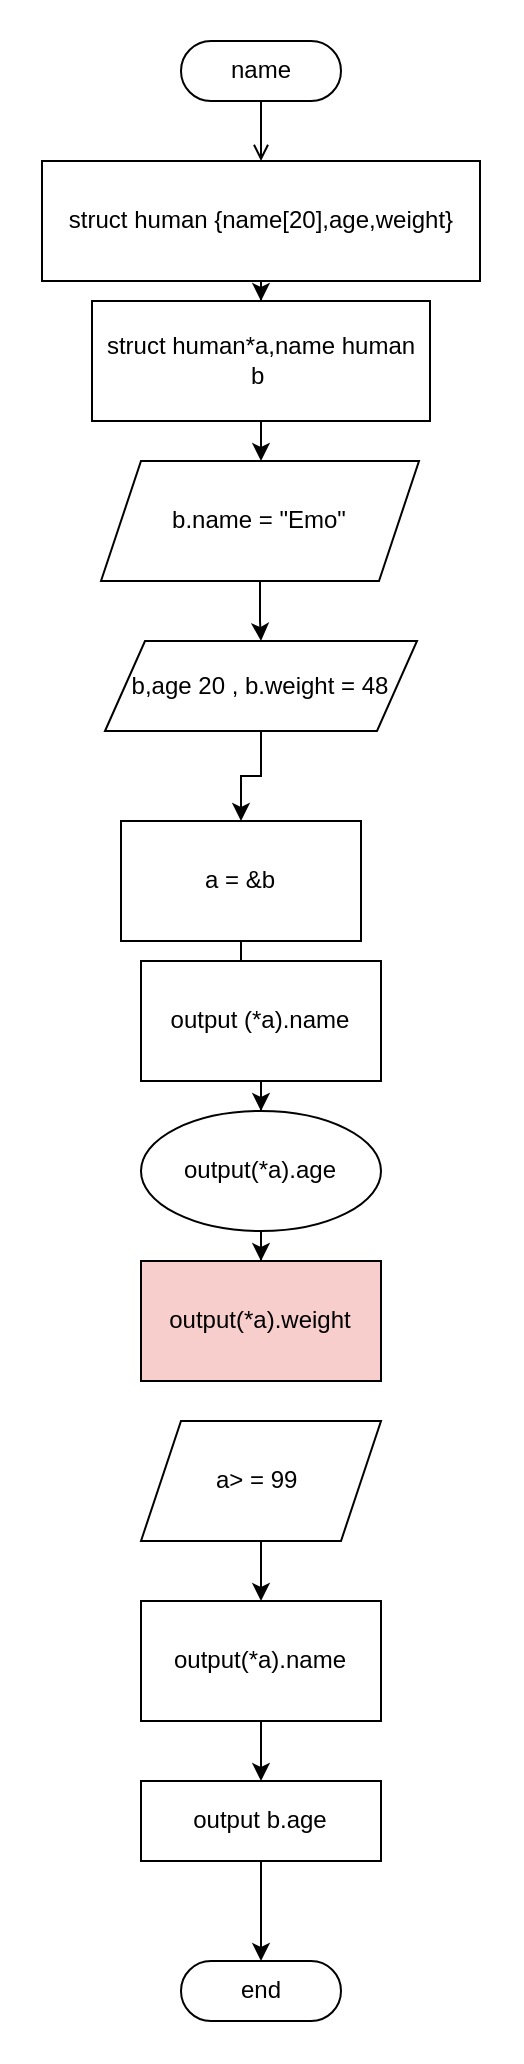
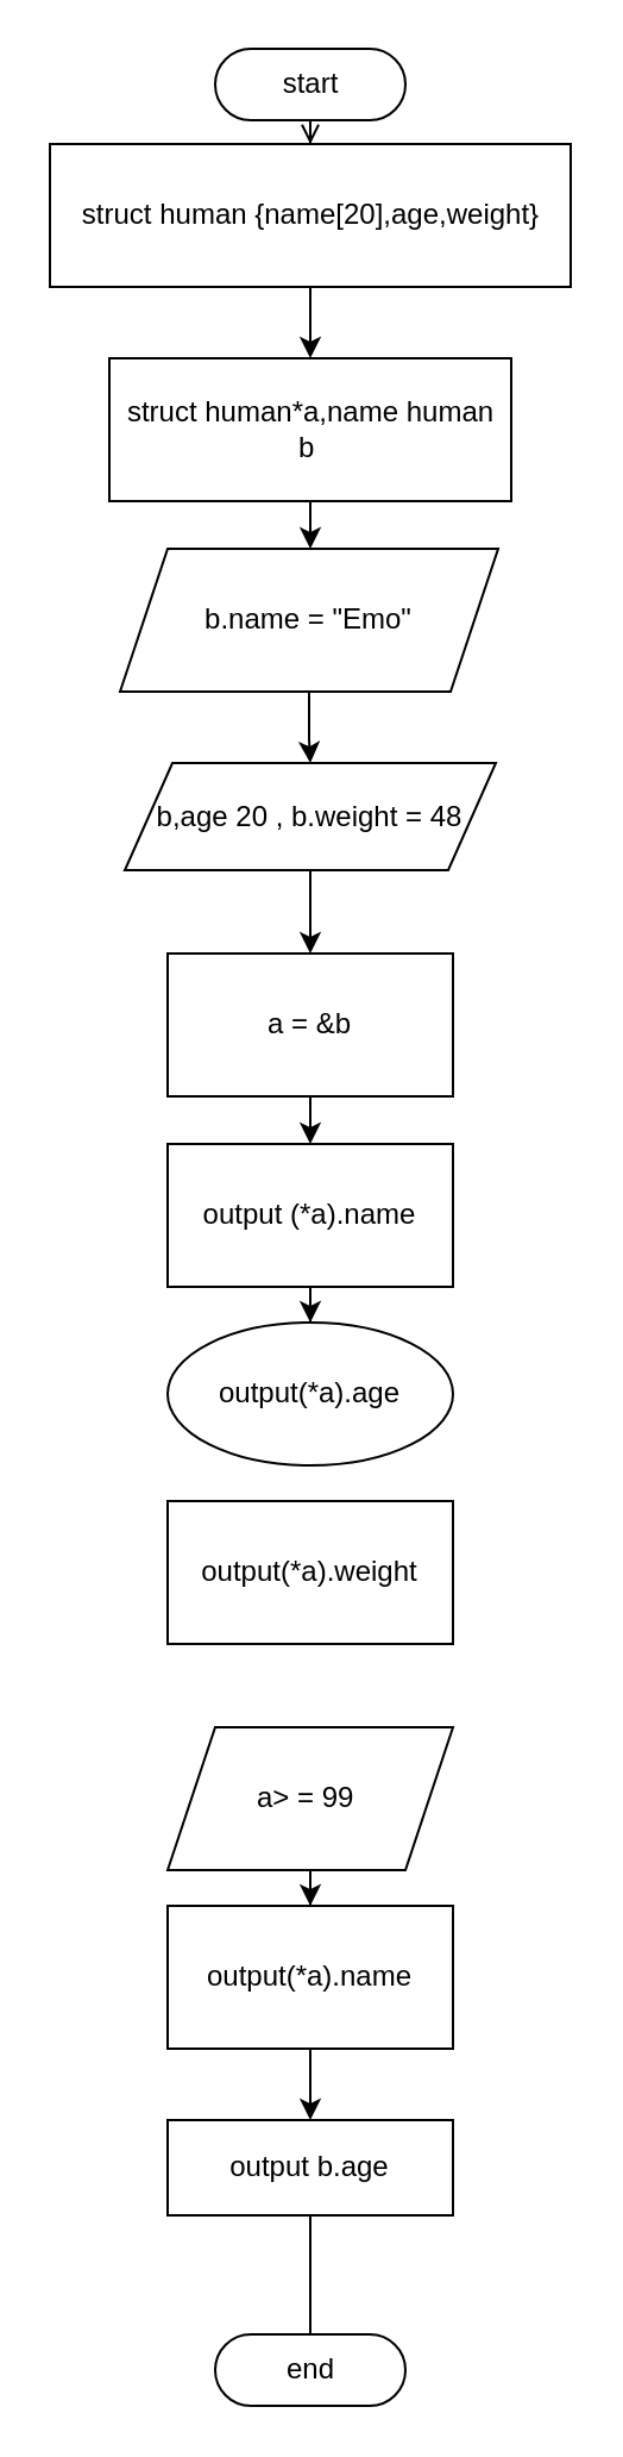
  <mxCell id="0" />
  <mxCell id="1" parent="0" />
  <mxCell id="2" style="edgeStyle=orthogonalEdgeStyle;rounded=0;orthogonalLoop=1;jettySize=auto;html=1;entryX=0.5;entryY=0;entryDx=0;entryDy=0;endArrow=open;" edge="1" parent="1" source="3" target="5"><mxGeometry relative="1" as="geometry" /></mxCell>
- <mxCell id="3" value="name" style="html=1;dashed=0;whitespace=wrap;shape=mxgraph.dfd.start" vertex="1" parent="1"><mxGeometry x="90" y="20" width="80" height="30" as="geometry" /></mxCell>
+ <mxCell id="3" value="start" style="html=1;dashed=0;whitespace=wrap;shape=mxgraph.dfd.start" vertex="1" parent="1"><mxGeometry x="90" y="20" width="80" height="30" as="geometry" /></mxCell>
  <mxCell id="4" style="edgeStyle=orthogonalEdgeStyle;rounded=0;orthogonalLoop=1;jettySize=auto;html=1;entryX=0.5;entryY=0;entryDx=0;entryDy=0;" edge="1" parent="1" source="5" target="7"><mxGeometry relative="1" as="geometry" /></mxCell>
- <mxCell id="5" value="struct human&amp;nbsp;&lt;span style=&quot;background-color: initial;&quot;&gt;{name[20],age,weight}&lt;/span&gt;" style="rounded=0;whiteSpace=wrap;html=1;" vertex="1" parent="1"><mxGeometry x="20.5" y="80" width="219" height="60" as="geometry" /></mxCell>
+ <mxCell id="5" value="struct human&amp;nbsp;&lt;span style=&quot;background-color: initial;&quot;&gt;{name[20],age,weight}&lt;/span&gt;" style="rounded=0;whiteSpace=wrap;html=1;" vertex="1" parent="1"><mxGeometry x="20.5" y="60" width="219" height="60" as="geometry" /></mxCell>
  <mxCell id="6" style="edgeStyle=orthogonalEdgeStyle;rounded=0;orthogonalLoop=1;jettySize=auto;html=1;entryX=0.5;entryY=0;entryDx=0;entryDy=0;" edge="1" parent="1" source="7"><mxGeometry relative="1" as="geometry"><mxPoint x="130" y="230" as="targetPoint" /></mxGeometry></mxCell>
  <mxCell id="7" value="struct human*a,name human b&amp;nbsp;" style="rounded=0;whiteSpace=wrap;html=1;" vertex="1" parent="1"><mxGeometry x="45.5" y="150" width="169" height="60" as="geometry" /></mxCell>
  <mxCell id="8" style="edgeStyle=orthogonalEdgeStyle;rounded=0;orthogonalLoop=1;jettySize=auto;html=1;entryX=0.5;entryY=0;entryDx=0;entryDy=0;" edge="1" parent="1" source="9" target="11"><mxGeometry relative="1" as="geometry" /></mxCell>
  <mxCell id="9" value="b.name = &quot;Emo&quot;" style="shape=parallelogram;perimeter=parallelogramPerimeter;whiteSpace=wrap;html=1;fixedSize=1;" vertex="1" parent="1"><mxGeometry x="50" y="230" width="159" height="60" as="geometry" /></mxCell>
  <mxCell id="10" style="edgeStyle=orthogonalEdgeStyle;rounded=0;orthogonalLoop=1;jettySize=auto;html=1;entryX=0.5;entryY=0;entryDx=0;entryDy=0;" edge="1" parent="1" source="11" target="13"><mxGeometry relative="1" as="geometry" /></mxCell>
  <mxCell id="11" value="b,age 20 , b.weight = 48" style="shape=parallelogram;perimeter=parallelogramPerimeter;whiteSpace=wrap;html=1;fixedSize=1;" vertex="1" parent="1"><mxGeometry x="52" y="320" width="156" height="45" as="geometry" /></mxCell>
  <mxCell id="12" style="edgeStyle=orthogonalEdgeStyle;rounded=0;orthogonalLoop=1;jettySize=auto;html=1;entryX=0.5;entryY=0;entryDx=0;entryDy=0;" edge="1" parent="1" source="13"><mxGeometry relative="1" as="geometry"><mxPoint x="130" y="480" as="targetPoint" /></mxGeometry></mxCell>
- <mxCell id="13" value="a = &amp;amp;b" style="rounded=0;whiteSpace=wrap;html=1;" vertex="1" parent="1"><mxGeometry x="60" y="410" width="120" height="60" as="geometry" /></mxCell>
+ <mxCell id="13" value="a = &amp;amp;b" style="rounded=0;whiteSpace=wrap;html=1;" vertex="1" parent="1"><mxGeometry x="70" y="400" width="120" height="60" as="geometry" /></mxCell>
  <mxCell id="14" style="edgeStyle=orthogonalEdgeStyle;rounded=0;orthogonalLoop=1;jettySize=auto;html=1;" edge="1" parent="1" source="16"><mxGeometry relative="1" as="geometry"><mxPoint x="130" y="520" as="targetPoint" /></mxGeometry></mxCell>
  <mxCell id="15" style="edgeStyle=orthogonalEdgeStyle;rounded=0;orthogonalLoop=1;jettySize=auto;html=1;entryX=0.5;entryY=0;entryDx=0;entryDy=0;" edge="1" parent="1" source="16" target="18"><mxGeometry relative="1" as="geometry" /></mxCell>
  <mxCell id="16" value="output (*a).name" style="rounded=0;whiteSpace=wrap;html=1;" vertex="1" parent="1"><mxGeometry x="70" y="480" width="120" height="60" as="geometry" /></mxCell>
- <mxCell id="17" style="edgeStyle=orthogonalEdgeStyle;rounded=0;orthogonalLoop=1;jettySize=auto;html=1;entryX=0.5;entryY=0;entryDx=0;entryDy=0;" edge="1" parent="1" source="18" target="19"><mxGeometry relative="1" as="geometry" /></mxCell>
  <mxCell id="18" value="output(*a).age" style="ellipse;whiteSpace=wrap;html=1;" vertex="1" parent="1"><mxGeometry x="70" y="555" width="120" height="60" as="geometry" /></mxCell>
- <mxCell id="19" value="output(*a).weight" style="rounded=0;whiteSpace=wrap;html=1;fillColor=#f8cecc;" vertex="1" parent="1"><mxGeometry x="70" y="630" width="120" height="60" as="geometry" /></mxCell>
+ <mxCell id="19" value="output(*a).weight" style="rounded=0;whiteSpace=wrap;html=1;" vertex="1" parent="1"><mxGeometry x="70" y="630" width="120" height="60" as="geometry" /></mxCell>
  <mxCell id="20" style="edgeStyle=orthogonalEdgeStyle;rounded=0;orthogonalLoop=1;jettySize=auto;html=1;" edge="1" parent="1" source="21" target="23"><mxGeometry relative="1" as="geometry" /></mxCell>
- <mxCell id="21" value="a&amp;gt; = 99&amp;nbsp;" style="shape=parallelogram;perimeter=parallelogramPerimeter;whiteSpace=wrap;html=1;fixedSize=1;" vertex="1" parent="1"><mxGeometry x="70" y="710" width="120" height="60" as="geometry" /></mxCell>
+ <mxCell id="21" value="a&amp;gt; = 99&amp;nbsp;" style="shape=parallelogram;perimeter=parallelogramPerimeter;whiteSpace=wrap;html=1;fixedSize=1;" vertex="1" parent="1"><mxGeometry x="70" y="725" width="120" height="60" as="geometry" /></mxCell>
  <mxCell id="22" style="edgeStyle=orthogonalEdgeStyle;rounded=0;orthogonalLoop=1;jettySize=auto;html=1;entryX=0.5;entryY=0;entryDx=0;entryDy=0;" edge="1" parent="1" source="23" target="25"><mxGeometry relative="1" as="geometry" /></mxCell>
  <mxCell id="23" value="output(*a).name" style="rounded=0;whiteSpace=wrap;html=1;" vertex="1" parent="1"><mxGeometry x="70" y="800" width="120" height="60" as="geometry" /></mxCell>
- <mxCell id="24" style="edgeStyle=orthogonalEdgeStyle;rounded=0;orthogonalLoop=1;jettySize=auto;html=1;entryX=0.5;entryY=0.5;entryDx=0;entryDy=-15;entryPerimeter=0;" edge="1" parent="1" source="25" target="26"><mxGeometry relative="1" as="geometry" /></mxCell>
+ <mxCell id="24" style="edgeStyle=orthogonalEdgeStyle;rounded=0;orthogonalLoop=1;jettySize=auto;html=1;entryX=0.5;entryY=0.5;entryDx=0;entryDy=-15;entryPerimeter=0;endArrow=none;" edge="1" parent="1" source="25" target="26"><mxGeometry relative="1" as="geometry" /></mxCell>
  <mxCell id="25" value="output b.age" style="rounded=0;whiteSpace=wrap;html=1;" vertex="1" parent="1"><mxGeometry x="70" y="890" width="120" height="40" as="geometry" /></mxCell>
  <mxCell id="26" value="end" style="html=1;dashed=0;whitespace=wrap;shape=mxgraph.dfd.start" vertex="1" parent="1"><mxGeometry x="90" y="980" width="80" height="30" as="geometry" /></mxCell>
